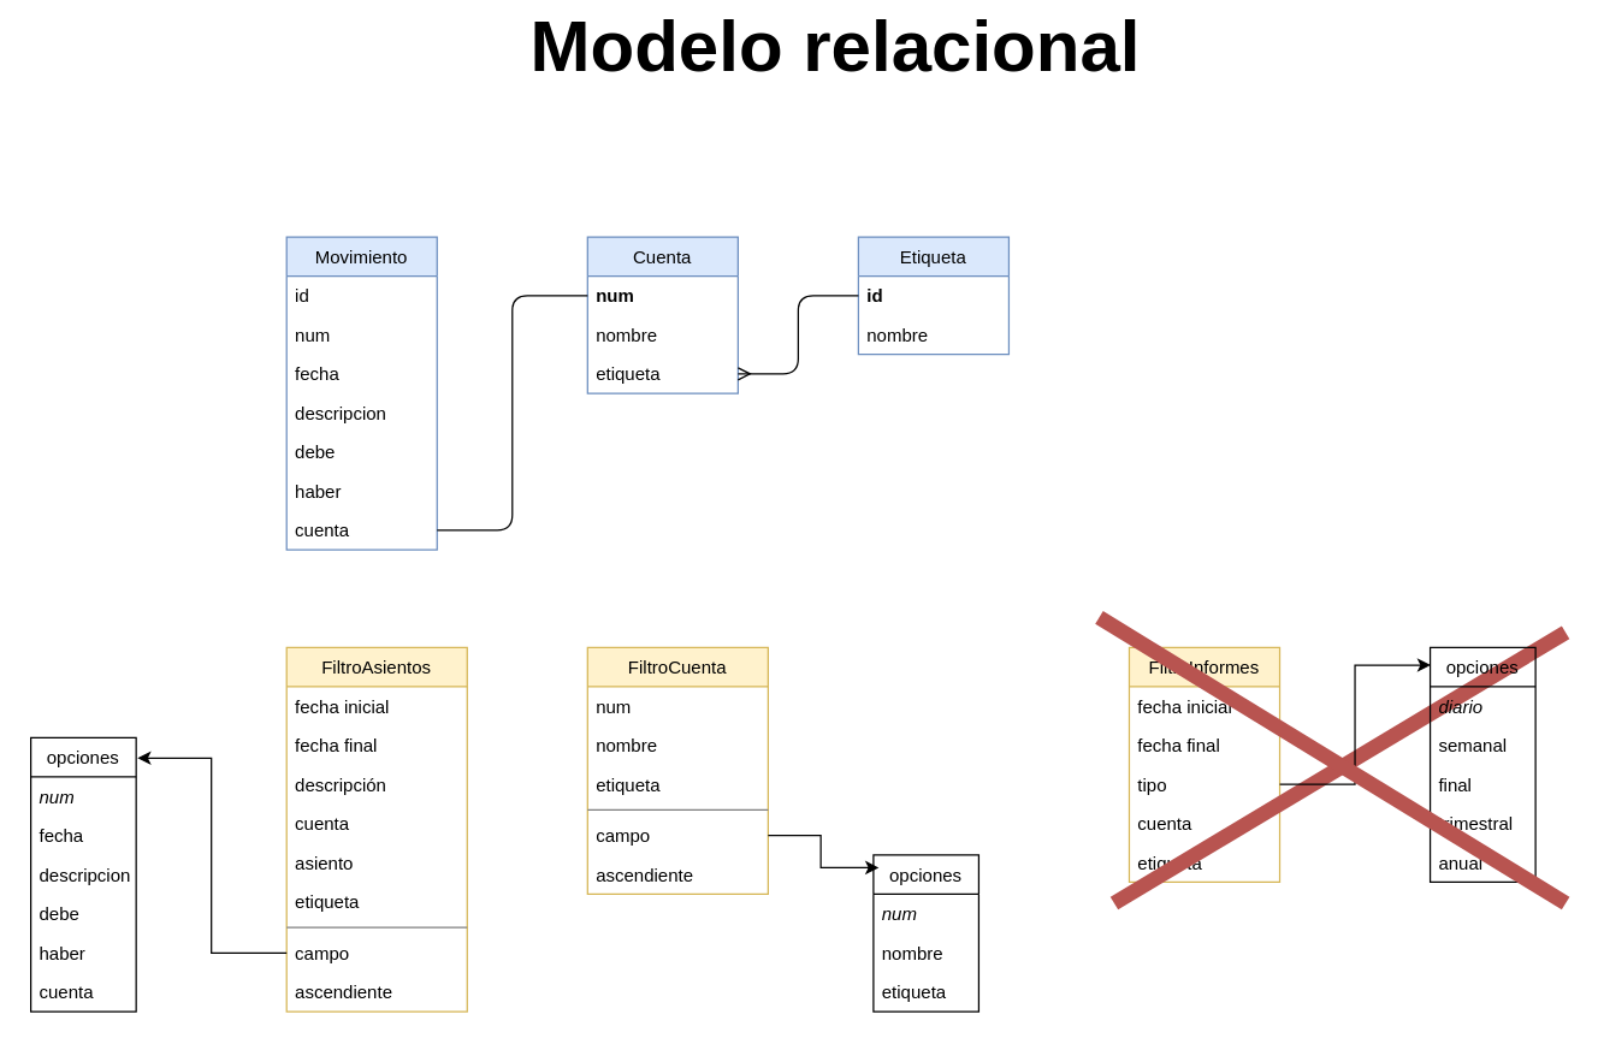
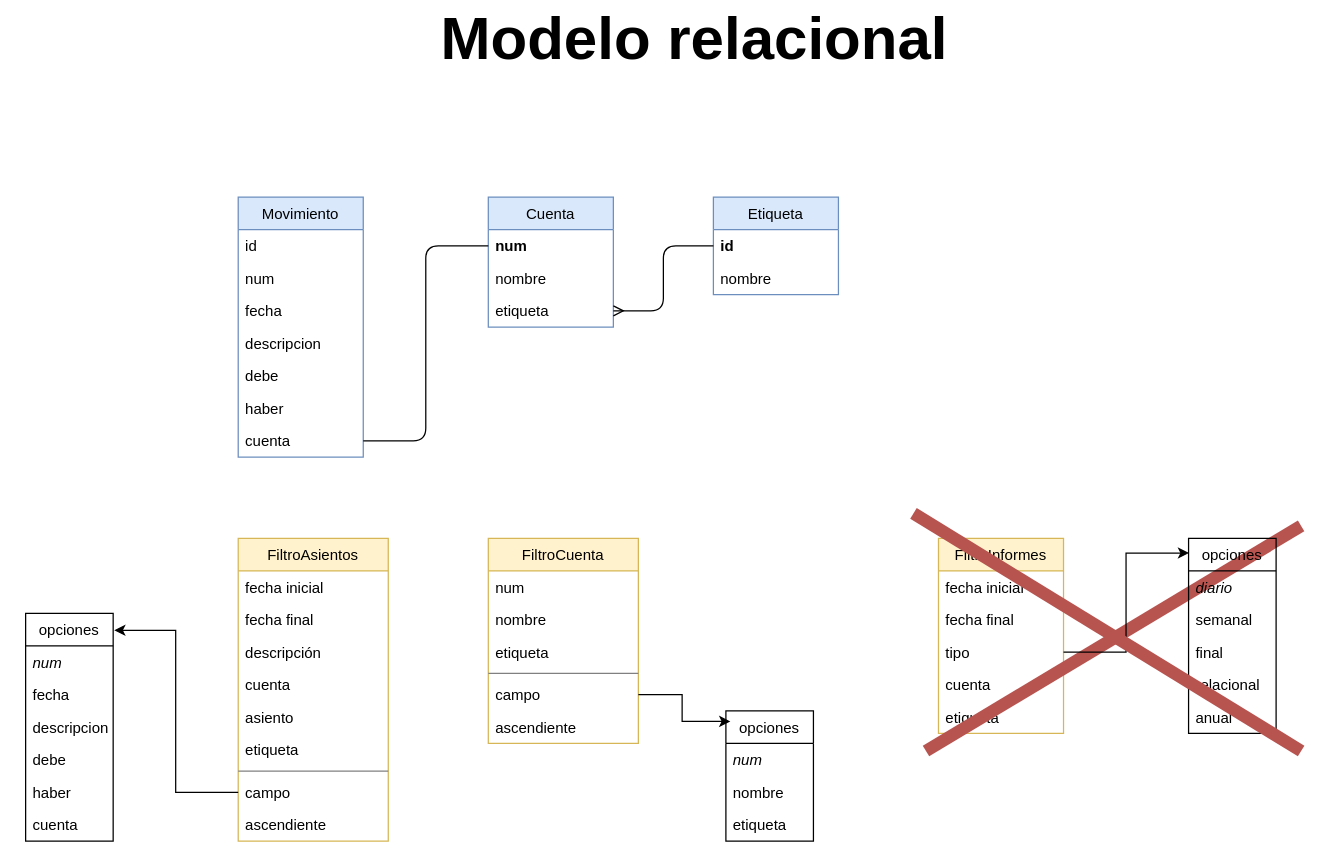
  <mxCell id="0" />
  <mxCell id="1" parent="0" />
  <mxCell id="2" value="FiltroInformes" style="swimlane;fontStyle=0;childLayout=stackLayout;horizontal=1;startSize=26;fillColor=#fff2cc;horizontalStack=0;resizeParent=1;resizeParentMax=0;resizeLast=0;collapsible=1;marginBottom=0;strokeColor=#d6b656;" parent="1" vertex="1"><mxGeometry x="750" y="430" width="100" height="156" as="geometry" /></mxCell>
  <mxCell id="3" value="fecha inicial" style="text;strokeColor=none;fillColor=none;align=left;verticalAlign=top;spacingLeft=4;spacingRight=4;overflow=hidden;rotatable=0;points=[[0,0.5],[1,0.5]];portConstraint=eastwest;" parent="2" vertex="1"><mxGeometry y="26" width="100" height="26" as="geometry" /></mxCell>
  <mxCell id="4" value="fecha final" style="text;strokeColor=none;fillColor=none;align=left;verticalAlign=top;spacingLeft=4;spacingRight=4;overflow=hidden;rotatable=0;points=[[0,0.5],[1,0.5]];portConstraint=eastwest;" parent="2" vertex="1"><mxGeometry y="52" width="100" height="26" as="geometry" /></mxCell>
  <mxCell id="5" value="tipo" style="text;strokeColor=none;fillColor=none;align=left;verticalAlign=top;spacingLeft=4;spacingRight=4;overflow=hidden;rotatable=0;points=[[0,0.5],[1,0.5]];portConstraint=eastwest;" parent="2" vertex="1"><mxGeometry y="78" width="100" height="26" as="geometry" /></mxCell>
  <mxCell id="6" value="cuenta" style="text;strokeColor=none;fillColor=none;align=left;verticalAlign=top;spacingLeft=4;spacingRight=4;overflow=hidden;rotatable=0;points=[[0,0.5],[1,0.5]];portConstraint=eastwest;" parent="2" vertex="1"><mxGeometry y="104" width="100" height="26" as="geometry" /></mxCell>
  <mxCell id="7" value="etiqueta" style="text;strokeColor=none;fillColor=none;align=left;verticalAlign=top;spacingLeft=4;spacingRight=4;overflow=hidden;rotatable=0;points=[[0,0.5],[1,0.5]];portConstraint=eastwest;" parent="2" vertex="1"><mxGeometry y="130" width="100" height="26" as="geometry" /></mxCell>
  <mxCell id="8" value="" style="endArrow=none;html=1;strokeWidth=10;fillColor=#f8cecc;strokeColor=#b85450;" edge="1" parent="2"><mxGeometry width="50" height="50" relative="1" as="geometry"><mxPoint x="-10" y="170" as="sourcePoint" /><mxPoint x="290" y="-10" as="targetPoint" /></mxGeometry></mxCell>
  <mxCell id="9" value="opciones" style="swimlane;fontStyle=0;childLayout=stackLayout;horizontal=1;startSize=26;fillColor=none;horizontalStack=0;resizeParent=1;resizeParentMax=0;resizeLast=0;collapsible=1;marginBottom=0;" parent="1" vertex="1"><mxGeometry x="950" y="430" width="70" height="156" as="geometry"><mxRectangle x="990" y="1241" width="80" height="26" as="alternateBounds" /></mxGeometry></mxCell>
  <mxCell id="10" value="diario" style="text;strokeColor=none;fillColor=none;align=left;verticalAlign=top;spacingLeft=4;spacingRight=4;overflow=hidden;rotatable=0;points=[[0,0.5],[1,0.5]];portConstraint=eastwest;fontStyle=2" parent="9" vertex="1"><mxGeometry y="26" width="70" height="26" as="geometry" /></mxCell>
  <mxCell id="11" value="semanal" style="text;strokeColor=none;fillColor=none;align=left;verticalAlign=top;spacingLeft=4;spacingRight=4;overflow=hidden;rotatable=0;points=[[0,0.5],[1,0.5]];portConstraint=eastwest;" parent="9" vertex="1"><mxGeometry y="52" width="70" height="26" as="geometry" /></mxCell>
  <mxCell id="12" value="final" style="text;strokeColor=none;fillColor=none;align=left;verticalAlign=top;spacingLeft=4;spacingRight=4;overflow=hidden;rotatable=0;points=[[0,0.5],[1,0.5]];portConstraint=eastwest;" parent="9" vertex="1"><mxGeometry y="78" width="70" height="26" as="geometry" /></mxCell>
- <mxCell id="13" value="trimestral" style="text;strokeColor=none;fillColor=none;align=left;verticalAlign=top;spacingLeft=4;spacingRight=4;overflow=hidden;rotatable=0;points=[[0,0.5],[1,0.5]];portConstraint=eastwest;" parent="9" vertex="1"><mxGeometry y="104" width="70" height="26" as="geometry" /></mxCell>
+ <mxCell id="13" value="relacional" style="text;strokeColor=none;fillColor=none;align=left;verticalAlign=top;spacingLeft=4;spacingRight=4;overflow=hidden;rotatable=0;points=[[0,0.5],[1,0.5]];portConstraint=eastwest;" parent="9" vertex="1"><mxGeometry y="104" width="70" height="26" as="geometry" /></mxCell>
  <mxCell id="14" value="anual" style="text;strokeColor=none;fillColor=none;align=left;verticalAlign=top;spacingLeft=4;spacingRight=4;overflow=hidden;rotatable=0;points=[[0,0.5],[1,0.5]];portConstraint=eastwest;" parent="9" vertex="1"><mxGeometry y="130" width="70" height="26" as="geometry" /></mxCell>
  <mxCell id="15" style="edgeStyle=orthogonalEdgeStyle;rounded=0;orthogonalLoop=1;jettySize=auto;html=1;exitX=1;exitY=0.5;exitDx=0;exitDy=0;entryX=0.006;entryY=0.075;entryDx=0;entryDy=0;entryPerimeter=0;" parent="1" source="5" target="9" edge="1"><mxGeometry relative="1" as="geometry" /></mxCell>
  <mxCell id="16" value="FiltroAsientos" style="swimlane;fontStyle=0;childLayout=stackLayout;horizontal=1;startSize=26;fillColor=#fff2cc;horizontalStack=0;resizeParent=1;resizeParentMax=0;resizeLast=0;collapsible=1;marginBottom=0;strokeColor=#d6b656;" parent="1" vertex="1"><mxGeometry x="190" y="430" width="120" height="242" as="geometry" /></mxCell>
  <mxCell id="17" value="fecha inicial" style="text;strokeColor=none;fillColor=none;align=left;verticalAlign=top;spacingLeft=4;spacingRight=4;overflow=hidden;rotatable=0;points=[[0,0.5],[1,0.5]];portConstraint=eastwest;" parent="16" vertex="1"><mxGeometry y="26" width="120" height="26" as="geometry" /></mxCell>
  <mxCell id="18" value="fecha final" style="text;strokeColor=none;fillColor=none;align=left;verticalAlign=top;spacingLeft=4;spacingRight=4;overflow=hidden;rotatable=0;points=[[0,0.5],[1,0.5]];portConstraint=eastwest;" parent="16" vertex="1"><mxGeometry y="52" width="120" height="26" as="geometry" /></mxCell>
  <mxCell id="19" value="descripción" style="text;strokeColor=none;fillColor=none;align=left;verticalAlign=top;spacingLeft=4;spacingRight=4;overflow=hidden;rotatable=0;points=[[0,0.5],[1,0.5]];portConstraint=eastwest;" parent="16" vertex="1"><mxGeometry y="78" width="120" height="26" as="geometry" /></mxCell>
  <mxCell id="20" value="cuenta" style="text;strokeColor=none;fillColor=none;align=left;verticalAlign=top;spacingLeft=4;spacingRight=4;overflow=hidden;rotatable=0;points=[[0,0.5],[1,0.5]];portConstraint=eastwest;" parent="16" vertex="1"><mxGeometry y="104" width="120" height="26" as="geometry" /></mxCell>
  <mxCell id="21" value="asiento" style="text;strokeColor=none;fillColor=none;align=left;verticalAlign=top;spacingLeft=4;spacingRight=4;overflow=hidden;rotatable=0;points=[[0,0.5],[1,0.5]];portConstraint=eastwest;" parent="16" vertex="1"><mxGeometry y="130" width="120" height="26" as="geometry" /></mxCell>
  <mxCell id="22" value="etiqueta" style="text;strokeColor=none;fillColor=none;align=left;verticalAlign=top;spacingLeft=4;spacingRight=4;overflow=hidden;rotatable=0;points=[[0,0.5],[1,0.5]];portConstraint=eastwest;" parent="16" vertex="1"><mxGeometry y="156" width="120" height="26" as="geometry" /></mxCell>
  <mxCell id="23" value="" style="line;strokeWidth=1;fillColor=none;align=left;verticalAlign=middle;spacingTop=-1;spacingLeft=3;spacingRight=3;rotatable=0;labelPosition=right;points=[];portConstraint=eastwest;strokeColor=#808080;" parent="16" vertex="1"><mxGeometry y="182" width="120" height="8" as="geometry" /></mxCell>
  <mxCell id="24" value="campo" style="text;strokeColor=none;fillColor=none;align=left;verticalAlign=top;spacingLeft=4;spacingRight=4;overflow=hidden;rotatable=0;points=[[0,0.5],[1,0.5]];portConstraint=eastwest;" parent="16" vertex="1"><mxGeometry y="190" width="120" height="26" as="geometry" /></mxCell>
  <mxCell id="25" value="ascendiente" style="text;strokeColor=none;fillColor=none;align=left;verticalAlign=top;spacingLeft=4;spacingRight=4;overflow=hidden;rotatable=0;points=[[0,0.5],[1,0.5]];portConstraint=eastwest;" parent="16" vertex="1"><mxGeometry y="216" width="120" height="26" as="geometry" /></mxCell>
  <mxCell id="26" value="FiltroCuenta" style="swimlane;fontStyle=0;childLayout=stackLayout;horizontal=1;startSize=26;fillColor=#fff2cc;horizontalStack=0;resizeParent=1;resizeParentMax=0;resizeLast=0;collapsible=1;marginBottom=0;strokeColor=#d6b656;" parent="1" vertex="1"><mxGeometry x="390" y="430" width="120" height="164" as="geometry" /></mxCell>
  <mxCell id="27" value="num" style="text;strokeColor=none;fillColor=none;align=left;verticalAlign=top;spacingLeft=4;spacingRight=4;overflow=hidden;rotatable=0;points=[[0,0.5],[1,0.5]];portConstraint=eastwest;" parent="26" vertex="1"><mxGeometry y="26" width="120" height="26" as="geometry" /></mxCell>
  <mxCell id="28" value="nombre" style="text;strokeColor=none;fillColor=none;align=left;verticalAlign=top;spacingLeft=4;spacingRight=4;overflow=hidden;rotatable=0;points=[[0,0.5],[1,0.5]];portConstraint=eastwest;" parent="26" vertex="1"><mxGeometry y="52" width="120" height="26" as="geometry" /></mxCell>
  <mxCell id="29" value="etiqueta" style="text;strokeColor=none;fillColor=none;align=left;verticalAlign=top;spacingLeft=4;spacingRight=4;overflow=hidden;rotatable=0;points=[[0,0.5],[1,0.5]];portConstraint=eastwest;" parent="26" vertex="1"><mxGeometry y="78" width="120" height="26" as="geometry" /></mxCell>
  <mxCell id="30" value="" style="line;strokeWidth=1;fillColor=none;align=left;verticalAlign=middle;spacingTop=-1;spacingLeft=3;spacingRight=3;rotatable=0;labelPosition=right;points=[];portConstraint=eastwest;strokeColor=#808080;" parent="26" vertex="1"><mxGeometry y="104" width="120" height="8" as="geometry" /></mxCell>
  <mxCell id="31" value="campo" style="text;strokeColor=none;fillColor=none;align=left;verticalAlign=top;spacingLeft=4;spacingRight=4;overflow=hidden;rotatable=0;points=[[0,0.5],[1,0.5]];portConstraint=eastwest;" parent="26" vertex="1"><mxGeometry y="112" width="120" height="26" as="geometry" /></mxCell>
  <mxCell id="32" value="ascendiente" style="text;strokeColor=none;fillColor=none;align=left;verticalAlign=top;spacingLeft=4;spacingRight=4;overflow=hidden;rotatable=0;points=[[0,0.5],[1,0.5]];portConstraint=eastwest;" parent="26" vertex="1"><mxGeometry y="138" width="120" height="26" as="geometry" /></mxCell>
  <mxCell id="33" value="Movimiento" style="swimlane;fontStyle=0;childLayout=stackLayout;horizontal=1;startSize=26;fillColor=#dae8fc;horizontalStack=0;resizeParent=1;resizeParentMax=0;resizeLast=0;collapsible=1;marginBottom=0;strokeColor=#6c8ebf;" parent="1" vertex="1"><mxGeometry x="190" y="157" width="100" height="208" as="geometry" /></mxCell>
  <mxCell id="34" value="id" style="text;strokeColor=none;fillColor=none;align=left;verticalAlign=top;spacingLeft=4;spacingRight=4;overflow=hidden;rotatable=0;points=[[0,0.5],[1,0.5]];portConstraint=eastwest;fontStyle=0" parent="33" vertex="1"><mxGeometry y="26" width="100" height="26" as="geometry" /></mxCell>
  <mxCell id="35" value="num" style="text;strokeColor=none;fillColor=none;align=left;verticalAlign=top;spacingLeft=4;spacingRight=4;overflow=hidden;rotatable=0;points=[[0,0.5],[1,0.5]];portConstraint=eastwest;fontStyle=0" parent="33" vertex="1"><mxGeometry y="52" width="100" height="26" as="geometry" /></mxCell>
  <mxCell id="36" value="fecha" style="text;strokeColor=none;fillColor=none;align=left;verticalAlign=top;spacingLeft=4;spacingRight=4;overflow=hidden;rotatable=0;points=[[0,0.5],[1,0.5]];portConstraint=eastwest;" parent="33" vertex="1"><mxGeometry y="78" width="100" height="26" as="geometry" /></mxCell>
  <mxCell id="37" value="descripcion" style="text;strokeColor=none;fillColor=none;align=left;verticalAlign=top;spacingLeft=4;spacingRight=4;overflow=hidden;rotatable=0;points=[[0,0.5],[1,0.5]];portConstraint=eastwest;" parent="33" vertex="1"><mxGeometry y="104" width="100" height="26" as="geometry" /></mxCell>
  <mxCell id="38" value="debe" style="text;strokeColor=none;fillColor=none;align=left;verticalAlign=top;spacingLeft=4;spacingRight=4;overflow=hidden;rotatable=0;points=[[0,0.5],[1,0.5]];portConstraint=eastwest;" parent="33" vertex="1"><mxGeometry y="130" width="100" height="26" as="geometry" /></mxCell>
  <mxCell id="39" value="haber" style="text;strokeColor=none;fillColor=none;align=left;verticalAlign=top;spacingLeft=4;spacingRight=4;overflow=hidden;rotatable=0;points=[[0,0.5],[1,0.5]];portConstraint=eastwest;" parent="33" vertex="1"><mxGeometry y="156" width="100" height="26" as="geometry" /></mxCell>
  <mxCell id="40" value="cuenta" style="text;strokeColor=none;fillColor=none;align=left;verticalAlign=top;spacingLeft=4;spacingRight=4;overflow=hidden;rotatable=0;points=[[0,0.5],[1,0.5]];portConstraint=eastwest;" parent="33" vertex="1"><mxGeometry y="182" width="100" height="26" as="geometry" /></mxCell>
  <mxCell id="41" value="Cuenta" style="swimlane;fontStyle=0;childLayout=stackLayout;horizontal=1;startSize=26;fillColor=#dae8fc;horizontalStack=0;resizeParent=1;resizeParentMax=0;resizeLast=0;collapsible=1;marginBottom=0;strokeColor=#6c8ebf;" parent="1" vertex="1"><mxGeometry x="390" y="157" width="100" height="104" as="geometry" /></mxCell>
  <mxCell id="42" value="num" style="text;strokeColor=none;fillColor=none;align=left;verticalAlign=top;spacingLeft=4;spacingRight=4;overflow=hidden;rotatable=0;points=[[0,0.5],[1,0.5]];portConstraint=eastwest;fontStyle=1" parent="41" vertex="1"><mxGeometry y="26" width="100" height="26" as="geometry" /></mxCell>
  <mxCell id="43" value="nombre" style="text;strokeColor=none;fillColor=none;align=left;verticalAlign=top;spacingLeft=4;spacingRight=4;overflow=hidden;rotatable=0;points=[[0,0.5],[1,0.5]];portConstraint=eastwest;" parent="41" vertex="1"><mxGeometry y="52" width="100" height="26" as="geometry" /></mxCell>
  <mxCell id="44" value="etiqueta" style="text;strokeColor=none;fillColor=none;align=left;verticalAlign=top;spacingLeft=4;spacingRight=4;overflow=hidden;rotatable=0;points=[[0,0.5],[1,0.5]];portConstraint=eastwest;" parent="41" vertex="1"><mxGeometry y="78" width="100" height="26" as="geometry" /></mxCell>
  <mxCell id="45" value="Etiqueta" style="swimlane;fontStyle=0;childLayout=stackLayout;horizontal=1;startSize=26;fillColor=#dae8fc;horizontalStack=0;resizeParent=1;resizeParentMax=0;resizeLast=0;collapsible=1;marginBottom=0;strokeColor=#6c8ebf;" parent="1" vertex="1"><mxGeometry x="570" y="157" width="100" height="78" as="geometry" /></mxCell>
  <mxCell id="46" value="id" style="text;strokeColor=none;fillColor=none;align=left;verticalAlign=top;spacingLeft=4;spacingRight=4;overflow=hidden;rotatable=0;points=[[0,0.5],[1,0.5]];portConstraint=eastwest;fontStyle=1" parent="45" vertex="1"><mxGeometry y="26" width="100" height="26" as="geometry" /></mxCell>
  <mxCell id="47" value="nombre" style="text;strokeColor=none;fillColor=none;align=left;verticalAlign=top;spacingLeft=4;spacingRight=4;overflow=hidden;rotatable=0;points=[[0,0.5],[1,0.5]];portConstraint=eastwest;" parent="45" vertex="1"><mxGeometry y="52" width="100" height="26" as="geometry" /></mxCell>
  <mxCell id="48" value="" style="endArrow=none;html=1;exitX=1;exitY=0.5;exitDx=0;exitDy=0;entryX=0;entryY=0.5;entryDx=0;entryDy=0;startArrow=ERmany;startFill=0;endFill=0;edgeStyle=orthogonalEdgeStyle;" parent="1" source="44" target="46" edge="1"><mxGeometry width="50" height="50" relative="1" as="geometry"><mxPoint x="610" y="147" as="sourcePoint" /><mxPoint x="660" y="97" as="targetPoint" /></mxGeometry></mxCell>
  <mxCell id="49" value="" style="endArrow=none;html=1;exitX=1;exitY=0.5;exitDx=0;exitDy=0;entryX=0;entryY=0.5;entryDx=0;entryDy=0;startArrow=none;startFill=0;endFill=0;edgeStyle=orthogonalEdgeStyle;" parent="1" source="40" target="42" edge="1"><mxGeometry width="50" height="50" relative="1" as="geometry"><mxPoint x="380" y="329" as="sourcePoint" /><mxPoint x="460" y="277" as="targetPoint" /></mxGeometry></mxCell>
  <mxCell id="50" value="Modelo relacional" style="text;html=1;strokeColor=none;fillColor=none;align=center;verticalAlign=middle;whiteSpace=wrap;rounded=0;fontSize=48;fontStyle=1" parent="1" vertex="1"><mxGeometry x="320" y="20" width="470" height="20" as="geometry" /></mxCell>
  <mxCell id="51" value="opciones" style="swimlane;fontStyle=0;childLayout=stackLayout;horizontal=1;startSize=26;fillColor=none;horizontalStack=0;resizeParent=1;resizeParentMax=0;resizeLast=0;collapsible=1;marginBottom=0;" parent="1" vertex="1"><mxGeometry x="20" y="490" width="70" height="182" as="geometry"><mxRectangle x="990" y="1241" width="80" height="26" as="alternateBounds" /></mxGeometry></mxCell>
  <mxCell id="52" value="num" style="text;strokeColor=none;fillColor=none;align=left;verticalAlign=top;spacingLeft=4;spacingRight=4;overflow=hidden;rotatable=0;points=[[0,0.5],[1,0.5]];portConstraint=eastwest;fontStyle=2" parent="51" vertex="1"><mxGeometry y="26" width="70" height="26" as="geometry" /></mxCell>
  <mxCell id="53" value="fecha" style="text;strokeColor=none;fillColor=none;align=left;verticalAlign=top;spacingLeft=4;spacingRight=4;overflow=hidden;rotatable=0;points=[[0,0.5],[1,0.5]];portConstraint=eastwest;" parent="51" vertex="1"><mxGeometry y="52" width="70" height="26" as="geometry" /></mxCell>
  <mxCell id="54" value="descripcion" style="text;strokeColor=none;fillColor=none;align=left;verticalAlign=top;spacingLeft=4;spacingRight=4;overflow=hidden;rotatable=0;points=[[0,0.5],[1,0.5]];portConstraint=eastwest;" parent="51" vertex="1"><mxGeometry y="78" width="70" height="26" as="geometry" /></mxCell>
  <mxCell id="55" value="debe" style="text;strokeColor=none;fillColor=none;align=left;verticalAlign=top;spacingLeft=4;spacingRight=4;overflow=hidden;rotatable=0;points=[[0,0.5],[1,0.5]];portConstraint=eastwest;" parent="51" vertex="1"><mxGeometry y="104" width="70" height="26" as="geometry" /></mxCell>
  <mxCell id="56" value="haber" style="text;strokeColor=none;fillColor=none;align=left;verticalAlign=top;spacingLeft=4;spacingRight=4;overflow=hidden;rotatable=0;points=[[0,0.5],[1,0.5]];portConstraint=eastwest;" parent="51" vertex="1"><mxGeometry y="130" width="70" height="26" as="geometry" /></mxCell>
  <mxCell id="57" value="cuenta" style="text;strokeColor=none;fillColor=none;align=left;verticalAlign=top;spacingLeft=4;spacingRight=4;overflow=hidden;rotatable=0;points=[[0,0.5],[1,0.5]];portConstraint=eastwest;" parent="51" vertex="1"><mxGeometry y="156" width="70" height="26" as="geometry" /></mxCell>
  <mxCell id="58" style="edgeStyle=orthogonalEdgeStyle;rounded=0;orthogonalLoop=1;jettySize=auto;html=1;entryX=1.012;entryY=0.074;entryDx=0;entryDy=0;entryPerimeter=0;" parent="1" source="24" target="51" edge="1"><mxGeometry relative="1" as="geometry" /></mxCell>
  <mxCell id="59" value="opciones" style="swimlane;fontStyle=0;childLayout=stackLayout;horizontal=1;startSize=26;fillColor=none;horizontalStack=0;resizeParent=1;resizeParentMax=0;resizeLast=0;collapsible=1;marginBottom=0;" parent="1" vertex="1"><mxGeometry x="580" y="568" width="70" height="104" as="geometry"><mxRectangle x="990" y="1241" width="80" height="26" as="alternateBounds" /></mxGeometry></mxCell>
  <mxCell id="60" value="num" style="text;strokeColor=none;fillColor=none;align=left;verticalAlign=top;spacingLeft=4;spacingRight=4;overflow=hidden;rotatable=0;points=[[0,0.5],[1,0.5]];portConstraint=eastwest;fontStyle=2" parent="59" vertex="1"><mxGeometry y="26" width="70" height="26" as="geometry" /></mxCell>
  <mxCell id="61" value="nombre" style="text;strokeColor=none;fillColor=none;align=left;verticalAlign=top;spacingLeft=4;spacingRight=4;overflow=hidden;rotatable=0;points=[[0,0.5],[1,0.5]];portConstraint=eastwest;" parent="59" vertex="1"><mxGeometry y="52" width="70" height="26" as="geometry" /></mxCell>
  <mxCell id="62" value="etiqueta" style="text;strokeColor=none;fillColor=none;align=left;verticalAlign=top;spacingLeft=4;spacingRight=4;overflow=hidden;rotatable=0;points=[[0,0.5],[1,0.5]];portConstraint=eastwest;" parent="59" vertex="1"><mxGeometry y="78" width="70" height="26" as="geometry" /></mxCell>
  <mxCell id="63" style="edgeStyle=orthogonalEdgeStyle;rounded=0;orthogonalLoop=1;jettySize=auto;html=1;exitX=1;exitY=0.5;exitDx=0;exitDy=0;entryX=0.051;entryY=0.08;entryDx=0;entryDy=0;entryPerimeter=0;" parent="1" source="31" target="59" edge="1"><mxGeometry relative="1" as="geometry" /></mxCell>
  <mxCell id="64" value="" style="endArrow=none;html=1;strokeWidth=10;fillColor=#f8cecc;strokeColor=#b85450;" edge="1" parent="1"><mxGeometry width="50" height="50" relative="1" as="geometry"><mxPoint x="730" y="410" as="sourcePoint" /><mxPoint x="1040" y="600" as="targetPoint" /></mxGeometry></mxCell>
